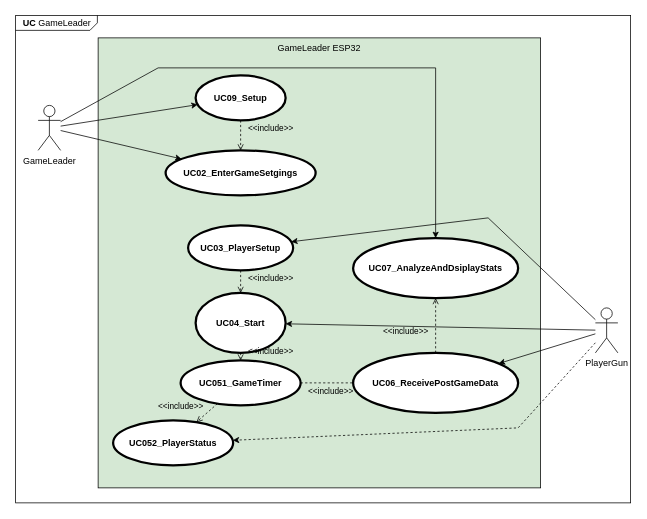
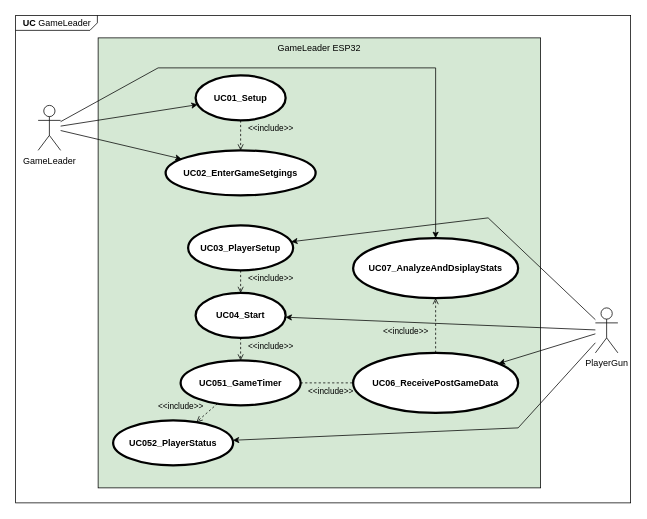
  <mxCell id="0" />
  <mxCell id="1" parent="0" />
  <mxCell id="2" value="&lt;p style=&quot;margin:0px;margin-top:4px;margin-left:10px;text-align:left;&quot;&gt;&lt;b&gt;UC &lt;/b&gt;GameLeader&lt;/p&gt;" style="html=1;shape=mxgraph.sysml.package;xSize=90;align=left;spacingLeft=10;overflow=fill;recursiveResize=0;labelX=109;" parent="1" vertex="1"><mxGeometry x="20" y="20" width="820" height="650" as="geometry" /></mxCell>
  <mxCell id="3" value="GameLeader ESP32" style="rounded=0;whiteSpace=wrap;html=1;verticalAlign=top;fillColor=#d5e8d4;" parent="1" vertex="1"><mxGeometry x="130" y="50" width="590" height="600" as="geometry" /></mxCell>
  <mxCell id="4" style="rounded=0;orthogonalLoop=1;jettySize=auto;html=1;" parent="1" source="6" target="14" edge="1"><mxGeometry relative="1" as="geometry"><Array as="points"><mxPoint x="650" y="290" /></Array></mxGeometry></mxCell>
  <mxCell id="5" style="rounded=0;orthogonalLoop=1;jettySize=auto;html=1;" parent="1" source="6" target="10" edge="1"><mxGeometry relative="1" as="geometry" /></mxCell>
  <mxCell id="6" value="PlayerGun" style="shape=umlActor;html=1;verticalLabelPosition=bottom;verticalAlign=top;align=center;" parent="1" vertex="1"><mxGeometry x="793" y="410" width="30" height="60" as="geometry" /></mxCell>
  <mxCell id="7" value="UC07_AnalyzeAndDsiplayStats" style="shape=ellipse;html=1;strokeWidth=3;fontStyle=1;whiteSpace=wrap;align=center;perimeter=ellipsePerimeter;" parent="1" vertex="1"><mxGeometry x="470" y="317" width="220" height="80" as="geometry" /></mxCell>
  <mxCell id="8" style="rounded=0;orthogonalLoop=1;jettySize=auto;html=1;" parent="1" source="9" target="16" edge="1"><mxGeometry relative="1" as="geometry" /></mxCell>
  <mxCell id="9" value="GameLeader" style="shape=umlActor;html=1;verticalLabelPosition=bottom;verticalAlign=top;align=center;" parent="1" vertex="1"><mxGeometry x="50" y="140" width="30" height="60" as="geometry" /></mxCell>
  <mxCell id="10" value="UC06_ReceivePostGameData" style="shape=ellipse;html=1;strokeWidth=3;fontStyle=1;whiteSpace=wrap;align=center;perimeter=ellipsePerimeter;" parent="1" vertex="1"><mxGeometry x="470" y="470" width="220" height="80" as="geometry" /></mxCell>
  <mxCell id="11" value="UC052_PlayerStatus" style="shape=ellipse;html=1;strokeWidth=3;fontStyle=1;whiteSpace=wrap;align=center;perimeter=ellipsePerimeter;" parent="1" vertex="1"><mxGeometry x="150" y="560" width="160" height="60" as="geometry" /></mxCell>
  <mxCell id="12" value="UC051_GameTimer" style="shape=ellipse;html=1;strokeWidth=3;fontStyle=1;whiteSpace=wrap;align=center;perimeter=ellipsePerimeter;" parent="1" vertex="1"><mxGeometry x="240" y="480" width="160" height="60" as="geometry" /></mxCell>
- <mxCell id="13" value="UC04_Start" style="shape=ellipse;html=1;strokeWidth=3;fontStyle=1;whiteSpace=wrap;align=center;perimeter=ellipsePerimeter;" parent="1" vertex="1"><mxGeometry x="260" y="390" width="120" height="80" as="geometry" /></mxCell>
+ <mxCell id="13" value="UC04_Start" style="shape=ellipse;html=1;strokeWidth=3;fontStyle=1;whiteSpace=wrap;align=center;perimeter=ellipsePerimeter;" parent="1" vertex="1"><mxGeometry x="260" y="390" width="120" height="60" as="geometry" /></mxCell>
  <mxCell id="14" value="UC03_PlayerSetup" style="shape=ellipse;html=1;strokeWidth=3;fontStyle=1;whiteSpace=wrap;align=center;perimeter=ellipsePerimeter;" parent="1" vertex="1"><mxGeometry x="250" y="300" width="140" height="60" as="geometry" /></mxCell>
  <mxCell id="15" value="UC02_EnterGameSetgings" style="shape=ellipse;html=1;strokeWidth=3;fontStyle=1;whiteSpace=wrap;align=center;perimeter=ellipsePerimeter;" parent="1" vertex="1"><mxGeometry x="220" y="200" width="200" height="60" as="geometry" /></mxCell>
- <mxCell id="16" value="UC09_Setup" style="shape=ellipse;html=1;strokeWidth=3;fontStyle=1;whiteSpace=wrap;align=center;perimeter=ellipsePerimeter;" parent="1" vertex="1"><mxGeometry x="260" y="100" width="120" height="60" as="geometry" /></mxCell>
+ <mxCell id="16" value="UC01_Setup" style="shape=ellipse;html=1;strokeWidth=3;fontStyle=1;whiteSpace=wrap;align=center;perimeter=ellipsePerimeter;" parent="1" vertex="1"><mxGeometry x="260" y="100" width="120" height="60" as="geometry" /></mxCell>
  <mxCell id="17" value="&amp;lt;&amp;lt;include&amp;gt;&amp;gt;" style="edgeStyle=none;html=1;endArrow=open;verticalAlign=bottom;dashed=1;labelBackgroundColor=none;rounded=0;" parent="1" source="16" target="15" edge="1"><mxGeometry y="40" width="160" relative="1" as="geometry"><mxPoint x="340" y="330" as="sourcePoint" /><mxPoint x="500" y="330" as="targetPoint" /><mxPoint as="offset" /></mxGeometry></mxCell>
  <mxCell id="18" value="&amp;lt;&amp;lt;include&amp;gt;&amp;gt;" style="edgeStyle=none;html=1;endArrow=open;verticalAlign=bottom;dashed=1;labelBackgroundColor=none;rounded=0;" parent="1" source="14" target="13" edge="1"><mxGeometry x="0.333" y="40" width="160" relative="1" as="geometry"><mxPoint x="330" y="270" as="sourcePoint" /><mxPoint x="330" y="310" as="targetPoint" /><mxPoint as="offset" /></mxGeometry></mxCell>
  <mxCell id="19" value="&amp;lt;&amp;lt;include&amp;gt;&amp;gt;" style="edgeStyle=none;html=1;endArrow=open;verticalAlign=bottom;dashed=1;labelBackgroundColor=none;rounded=0;" parent="1" source="13" target="12" edge="1"><mxGeometry x="0.333" y="40" width="160" relative="1" as="geometry"><mxPoint x="330" y="270" as="sourcePoint" /><mxPoint x="330" y="310" as="targetPoint" /><mxPoint as="offset" /></mxGeometry></mxCell>
  <mxCell id="20" value="&amp;lt;&amp;lt;include&amp;gt;&amp;gt;" style="edgeStyle=none;html=1;endArrow=none;verticalAlign=bottom;dashed=1;labelBackgroundColor=none;rounded=0;" parent="1" source="12" target="10" edge="1"><mxGeometry x="0.143" y="-20" width="160" relative="1" as="geometry"><mxPoint x="330" y="460" as="sourcePoint" /><mxPoint x="330" y="490" as="targetPoint" /><mxPoint as="offset" /></mxGeometry></mxCell>
  <mxCell id="21" value="&amp;lt;&amp;lt;include&amp;gt;&amp;gt;" style="edgeStyle=none;html=1;endArrow=open;verticalAlign=bottom;dashed=1;labelBackgroundColor=none;rounded=0;" parent="1" source="10" target="7" edge="1"><mxGeometry x="-0.452" y="40" width="160" relative="1" as="geometry"><mxPoint x="410" y="520" as="sourcePoint" /><mxPoint x="450" y="520" as="targetPoint" /><mxPoint as="offset" /></mxGeometry></mxCell>
  <mxCell id="22" style="rounded=0;orthogonalLoop=1;jettySize=auto;html=1;" parent="1" source="9" target="15" edge="1"><mxGeometry relative="1" as="geometry"><mxPoint x="110" y="177" as="sourcePoint" /><mxPoint x="273" y="150" as="targetPoint" /></mxGeometry></mxCell>
  <mxCell id="23" style="rounded=0;orthogonalLoop=1;jettySize=auto;html=1;" parent="1" source="9" target="7" edge="1"><mxGeometry relative="1" as="geometry"><mxPoint x="110" y="184" as="sourcePoint" /><mxPoint x="254" y="221" as="targetPoint" /><Array as="points"><mxPoint x="210" y="90" /><mxPoint x="580" y="90" /></Array></mxGeometry></mxCell>
  <mxCell id="24" value="&amp;lt;&amp;lt;include&amp;gt;&amp;gt;" style="edgeStyle=none;html=1;endArrow=open;verticalAlign=bottom;dashed=1;labelBackgroundColor=none;rounded=0;" parent="1" source="12" target="11" edge="1"><mxGeometry x="1" y="-24" width="160" relative="1" as="geometry"><mxPoint x="410" y="520" as="sourcePoint" /><mxPoint x="480" y="520" as="targetPoint" /><mxPoint x="-6" y="6" as="offset" /></mxGeometry></mxCell>
  <mxCell id="25" style="rounded=0;orthogonalLoop=1;jettySize=auto;html=1;" parent="1" source="6" target="13" edge="1"><mxGeometry relative="1" as="geometry"><mxPoint x="818" y="272" as="sourcePoint" /><mxPoint x="397" y="331" as="targetPoint" /><Array as="points" /></mxGeometry></mxCell>
- <mxCell id="26" style="rounded=0;orthogonalLoop=1;jettySize=auto;html=1;dashed=1;" parent="1" source="6" target="11" edge="1"><mxGeometry relative="1" as="geometry"><mxPoint x="780" y="272" as="sourcePoint" /><mxPoint x="396" y="330" as="targetPoint" /><Array as="points"><mxPoint x="690" y="570" /></Array></mxGeometry></mxCell>
+ <mxCell id="26" style="rounded=0;orthogonalLoop=1;jettySize=auto;html=1;" parent="1" source="6" target="11" edge="1"><mxGeometry relative="1" as="geometry"><mxPoint x="780" y="272" as="sourcePoint" /><mxPoint x="396" y="330" as="targetPoint" /><Array as="points"><mxPoint x="690" y="570" /></Array></mxGeometry></mxCell>
